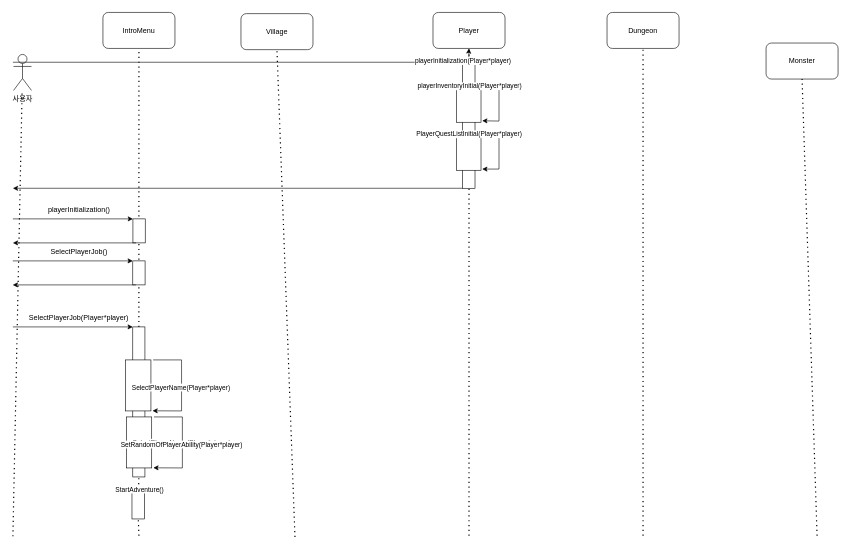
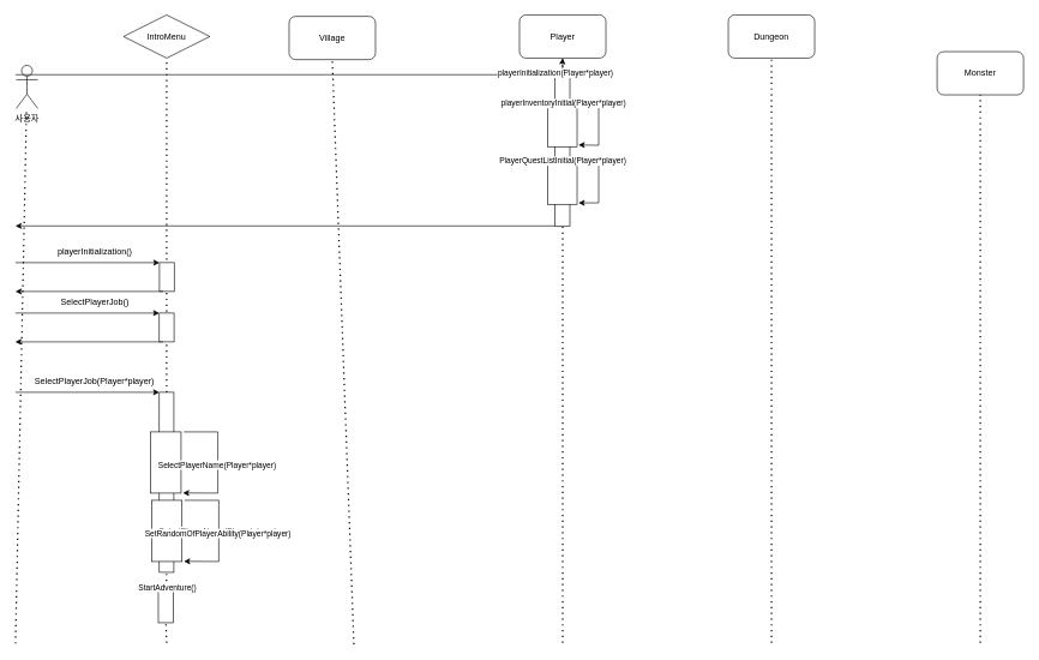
  <mxCell id="0" />
  <mxCell id="1" parent="0" />
  <mxCell id="2" value="사용자" style="shape=umlActor;verticalLabelPosition=bottom;verticalAlign=top;html=1;outlineConnect=0;" vertex="1" parent="1"><mxGeometry x="22" y="90" width="30" height="60" as="geometry" /></mxCell>
- <mxCell id="3" value="IntroMenu" style="rounded=1;whiteSpace=wrap;html=1;" vertex="1" parent="1"><mxGeometry x="171" y="20" width="120" height="60" as="geometry" /></mxCell>
+ <mxCell id="3" value="IntroMenu" style="rhombus;whiteSpace=wrap;html=1;" vertex="1" parent="1"><mxGeometry x="171" y="20" width="120" height="60" as="geometry" /></mxCell>
  <mxCell id="4" value="" style="endArrow=none;dashed=1;html=1;dashPattern=1 3;strokeWidth=2;rounded=0;entryX=0.5;entryY=1;entryDx=0;entryDy=0;" edge="1" parent="1" source="23" target="3"><mxGeometry width="50" height="50" relative="1" as="geometry"><mxPoint x="231" y="892" as="sourcePoint" /><mxPoint x="281" y="311" as="targetPoint" /></mxGeometry></mxCell>
  <mxCell id="5" value="" style="endArrow=none;dashed=1;html=1;dashPattern=1 3;strokeWidth=2;rounded=0;" edge="1" parent="1" target="2"><mxGeometry width="50" height="50" relative="1" as="geometry"><mxPoint x="21" y="893" as="sourcePoint" /><mxPoint x="61" y="143" as="targetPoint" /></mxGeometry></mxCell>
  <mxCell id="6" value="Village" style="rounded=1;whiteSpace=wrap;html=1;" vertex="1" parent="1"><mxGeometry x="401" y="22" width="120" height="60" as="geometry" /></mxCell>
  <mxCell id="7" value="" style="endArrow=none;dashed=1;html=1;dashPattern=1 3;strokeWidth=2;rounded=0;entryX=0.5;entryY=1;entryDx=0;entryDy=0;" edge="1" parent="1" target="6"><mxGeometry width="50" height="50" relative="1" as="geometry"><mxPoint x="491" y="894" as="sourcePoint" /><mxPoint x="541" y="313" as="targetPoint" /></mxGeometry></mxCell>
  <mxCell id="8" value="Dungeon" style="rounded=1;whiteSpace=wrap;html=1;" vertex="1" parent="1"><mxGeometry x="1011" y="20" width="120" height="60" as="geometry" /></mxCell>
  <mxCell id="9" value="" style="endArrow=none;dashed=1;html=1;dashPattern=1 3;strokeWidth=2;rounded=0;entryX=0.5;entryY=1;entryDx=0;entryDy=0;" edge="1" parent="1" target="8"><mxGeometry width="50" height="50" relative="1" as="geometry"><mxPoint x="1071" y="892" as="sourcePoint" /><mxPoint x="1121" y="311" as="targetPoint" /></mxGeometry></mxCell>
  <mxCell id="10" value="Player" style="rounded=1;whiteSpace=wrap;html=1;" vertex="1" parent="1"><mxGeometry x="721" y="20" width="120" height="60" as="geometry" /></mxCell>
  <mxCell id="11" value="" style="endArrow=none;dashed=1;html=1;dashPattern=1 3;strokeWidth=2;rounded=0;entryX=0.5;entryY=1;entryDx=0;entryDy=0;" edge="1" parent="1" target="10"><mxGeometry width="50" height="50" relative="1" as="geometry"><mxPoint x="781" y="892" as="sourcePoint" /><mxPoint x="831" y="311" as="targetPoint" /></mxGeometry></mxCell>
- <mxCell id="12" value="Monster" style="rounded=1;whiteSpace=wrap;html=1;" vertex="1" parent="1"><mxGeometry x="1276" y="71" width="120" height="60" as="geometry" /></mxCell>
+ <mxCell id="12" value="Monster" style="rounded=1;whiteSpace=wrap;html=1;" vertex="1" parent="1"><mxGeometry x="1301" y="71" width="120" height="60" as="geometry" /></mxCell>
  <mxCell id="13" value="" style="endArrow=none;dashed=1;html=1;dashPattern=1 3;strokeWidth=2;rounded=0;entryX=0.5;entryY=1;entryDx=0;entryDy=0;" edge="1" parent="1" target="12"><mxGeometry width="50" height="50" relative="1" as="geometry"><mxPoint x="1361" y="892" as="sourcePoint" /><mxPoint x="1411" y="311" as="targetPoint" /></mxGeometry></mxCell>
  <mxCell id="14" value="" style="rounded=0;whiteSpace=wrap;html=1;" vertex="1" parent="1"><mxGeometry x="221" y="364" width="20.5" height="40" as="geometry" /></mxCell>
  <mxCell id="15" value="" style="endArrow=classic;html=1;rounded=0;entryX=0;entryY=0;entryDx=0;entryDy=0;" edge="1" parent="1" target="14"><mxGeometry width="50" height="50" relative="1" as="geometry"><mxPoint x="21" y="364" as="sourcePoint" /><mxPoint x="171" y="494" as="targetPoint" /></mxGeometry></mxCell>
  <mxCell id="16" value="playerInitialization()" style="text;html=1;align=center;verticalAlign=middle;resizable=0;points=[];autosize=1;strokeColor=none;fillColor=none;" vertex="1" parent="1"><mxGeometry x="65.75" y="334" width="130" height="30" as="geometry" /></mxCell>
  <mxCell id="17" value="" style="endArrow=classic;html=1;rounded=0;exitX=0.25;exitY=1;exitDx=0;exitDy=0;" edge="1" parent="1" source="14"><mxGeometry width="50" height="50" relative="1" as="geometry"><mxPoint x="171" y="494" as="sourcePoint" /><mxPoint x="21" y="404" as="targetPoint" /></mxGeometry></mxCell>
  <mxCell id="18" value="" style="rounded=0;whiteSpace=wrap;html=1;" vertex="1" parent="1"><mxGeometry x="220.75" y="434" width="20.5" height="40" as="geometry" /></mxCell>
  <mxCell id="19" value="" style="endArrow=classic;html=1;rounded=0;entryX=0;entryY=0;entryDx=0;entryDy=0;" edge="1" parent="1" target="18"><mxGeometry width="50" height="50" relative="1" as="geometry"><mxPoint x="20.75" y="434" as="sourcePoint" /><mxPoint x="170.75" y="564" as="targetPoint" /></mxGeometry></mxCell>
  <mxCell id="20" value="SelectPlayerJob()" style="text;html=1;align=center;verticalAlign=middle;resizable=0;points=[];autosize=1;strokeColor=none;fillColor=none;" vertex="1" parent="1"><mxGeometry x="55.75" y="404" width="150" height="30" as="geometry" /></mxCell>
  <mxCell id="21" value="" style="endArrow=classic;html=1;rounded=0;exitX=0.25;exitY=1;exitDx=0;exitDy=0;" edge="1" parent="1" source="18"><mxGeometry width="50" height="50" relative="1" as="geometry"><mxPoint x="170.75" y="564" as="sourcePoint" /><mxPoint x="20.75" y="474" as="targetPoint" /></mxGeometry></mxCell>
  <mxCell id="22" value="" style="endArrow=none;dashed=1;html=1;dashPattern=1 3;strokeWidth=2;rounded=0;entryX=0.5;entryY=1;entryDx=0;entryDy=0;" edge="1" parent="1" source="34" target="23"><mxGeometry width="50" height="50" relative="1" as="geometry"><mxPoint x="231" y="1083" as="sourcePoint" /><mxPoint x="231" y="322" as="targetPoint" /></mxGeometry></mxCell>
  <mxCell id="23" value="" style="rounded=0;whiteSpace=wrap;html=1;" vertex="1" parent="1"><mxGeometry x="220.75" y="544" width="20.25" height="250" as="geometry" /></mxCell>
  <mxCell id="24" value="" style="endArrow=classic;html=1;rounded=0;entryX=0;entryY=0;entryDx=0;entryDy=0;" edge="1" parent="1" target="23"><mxGeometry width="50" height="50" relative="1" as="geometry"><mxPoint x="21" y="544" as="sourcePoint" /><mxPoint x="211" y="624" as="targetPoint" /></mxGeometry></mxCell>
  <mxCell id="25" value="SelectPlayerJob(Player*player)" style="text;html=1;align=center;verticalAlign=middle;whiteSpace=wrap;rounded=0;" vertex="1" parent="1"><mxGeometry x="100.75" y="514" width="60" height="30" as="geometry" /></mxCell>
  <mxCell id="26" value="" style="rounded=0;whiteSpace=wrap;html=1;" vertex="1" parent="1"><mxGeometry x="208.88" y="599" width="42.12" height="85" as="geometry" /></mxCell>
  <mxCell id="27" value="" style="endArrow=classic;html=1;rounded=0;entryX=0.977;entryY=0.942;entryDx=0;entryDy=0;exitX=1;exitY=0;exitDx=0;exitDy=0;entryPerimeter=0;" edge="1" parent="1"><mxGeometry width="50" height="50" relative="1" as="geometry"><mxPoint x="254.66" y="599" as="sourcePoint" /><mxPoint x="253.631" y="683.78" as="targetPoint" /><Array as="points"><mxPoint x="302.03" y="599" /><mxPoint x="302.03" y="684" /></Array></mxGeometry></mxCell>
  <mxCell id="28" value="SelectPlayerName(Player*player)" style="edgeLabel;html=1;align=center;verticalAlign=middle;resizable=0;points=[];" vertex="1" connectable="0" parent="27"><mxGeometry x="0.19" y="-2" relative="1" as="geometry"><mxPoint y="-15" as="offset" /></mxGeometry></mxCell>
  <mxCell id="29" value="" style="rounded=0;whiteSpace=wrap;html=1;" vertex="1" parent="1"><mxGeometry x="210.19" y="694" width="42.12" height="85" as="geometry" /></mxCell>
  <mxCell id="30" value="SelectPlayerName(Player*player)" style="edgeLabel;html=1;align=center;verticalAlign=middle;resizable=0;points=[];" vertex="1" connectable="0" parent="1"><mxGeometry x="301" y="736.503" as="geometry" /></mxCell>
  <mxCell id="31" value="" style="endArrow=classic;html=1;rounded=0;entryX=0.977;entryY=0.942;entryDx=0;entryDy=0;exitX=1;exitY=0;exitDx=0;exitDy=0;entryPerimeter=0;" edge="1" parent="1"><mxGeometry width="50" height="50" relative="1" as="geometry"><mxPoint x="256.03" y="694" as="sourcePoint" /><mxPoint x="255.001" y="778.78" as="targetPoint" /><Array as="points"><mxPoint x="303.4" y="694" /><mxPoint x="303.4" y="779" /></Array></mxGeometry></mxCell>
  <mxCell id="32" value="SetRandomOfPlayerAbility(Player*player)" style="edgeLabel;html=1;align=center;verticalAlign=middle;resizable=0;points=[];" vertex="1" connectable="0" parent="31"><mxGeometry x="0.19" y="-2" relative="1" as="geometry"><mxPoint y="-15" as="offset" /></mxGeometry></mxCell>
  <mxCell id="33" value="" style="endArrow=none;dashed=1;html=1;dashPattern=1 3;strokeWidth=2;rounded=0;entryX=0.5;entryY=1;entryDx=0;entryDy=0;" edge="1" parent="1" target="34"><mxGeometry width="50" height="50" relative="1" as="geometry"><mxPoint x="231" y="892" as="sourcePoint" /><mxPoint x="231" y="603" as="targetPoint" /></mxGeometry></mxCell>
  <mxCell id="34" value="" style="rounded=0;whiteSpace=wrap;html=1;" vertex="1" parent="1"><mxGeometry x="219.41" y="814" width="21.06" height="50" as="geometry" /></mxCell>
  <mxCell id="35" value="StartAdventure()" style="edgeLabel;html=1;align=center;verticalAlign=middle;resizable=0;points=[];" vertex="1" connectable="0" parent="1"><mxGeometry x="231.25" y="814.003" as="geometry" /></mxCell>
  <mxCell id="36" value="" style="edgeStyle=orthogonalEdgeStyle;rounded=0;orthogonalLoop=1;jettySize=auto;html=1;" edge="1" parent="1" source="37" target="10"><mxGeometry relative="1" as="geometry" /></mxCell>
  <mxCell id="37" value="" style="rounded=0;whiteSpace=wrap;html=1;" vertex="1" parent="1"><mxGeometry x="770.47" y="103" width="20.53" height="210" as="geometry" /></mxCell>
  <mxCell id="38" value="" style="endArrow=classic;html=1;rounded=0;entryX=0;entryY=0;entryDx=0;entryDy=0;" edge="1" parent="1" target="37"><mxGeometry width="50" height="50" relative="1" as="geometry"><mxPoint x="21" y="103" as="sourcePoint" /><mxPoint x="81" y="73" as="targetPoint" /></mxGeometry></mxCell>
  <mxCell id="39" value="playerInitialization(Player*player)" style="edgeLabel;html=1;align=center;verticalAlign=middle;resizable=0;points=[];" vertex="1" connectable="0" parent="1"><mxGeometry x="770.47" y="100.997" as="geometry" /></mxCell>
  <mxCell id="40" value="" style="rounded=0;whiteSpace=wrap;html=1;" vertex="1" parent="1"><mxGeometry x="760.47" y="143" width="40.53" height="60" as="geometry" /></mxCell>
  <mxCell id="41" value="" style="endArrow=classic;html=1;rounded=0;entryX=1.049;entryY=0.959;entryDx=0;entryDy=0;entryPerimeter=0;" edge="1" parent="1" target="40"><mxGeometry width="50" height="50" relative="1" as="geometry"><mxPoint x="801" y="143" as="sourcePoint" /><mxPoint x="841" y="193" as="targetPoint" /><Array as="points"><mxPoint x="831" y="143" /><mxPoint x="831" y="201" /></Array></mxGeometry></mxCell>
  <mxCell id="42" value="playerInventoryInitial(Player*player)" style="edgeLabel;html=1;align=center;verticalAlign=middle;resizable=0;points=[];" vertex="1" connectable="0" parent="1"><mxGeometry x="781" y="142.997" as="geometry" /></mxCell>
  <mxCell id="43" value="" style="rounded=0;whiteSpace=wrap;html=1;" vertex="1" parent="1"><mxGeometry x="760.47" y="223" width="40.53" height="60" as="geometry" /></mxCell>
  <mxCell id="44" value="" style="endArrow=classic;html=1;rounded=0;entryX=1.049;entryY=0.959;entryDx=0;entryDy=0;entryPerimeter=0;" edge="1" parent="1"><mxGeometry width="50" height="50" relative="1" as="geometry"><mxPoint x="801" y="223" as="sourcePoint" /><mxPoint x="803" y="281" as="targetPoint" /><Array as="points"><mxPoint x="831" y="223" /><mxPoint x="831" y="281" /></Array></mxGeometry></mxCell>
  <mxCell id="45" value="&lt;div style=&quot;text-align: center;&quot;&gt;&lt;span style=&quot;color: rgba(0, 0, 0, 0); font-family: monospace; font-size: 0px; text-align: start; background-color: rgb(251, 251, 251);&quot;&gt;%3CmxGraphModel%3E%3Croot%3E%3CmxCell%20id%3D%220%22%2F%3E%3CmxCell%20id%3D%221%22%20parent%3D%220%22%2F%3E%3CmxCell%20id%3D%222%22%20value%3D%22playerInventoryInitial(Player*player)%22%20style%3D%22edgeLabel%3Bhtml%3D1%3Balign%3Dcenter%3BverticalAlign%3Dmiddle%3Bresizable%3D0%3Bpoints%3D%5B%5D%3B%22%20vertex%3D%221%22%20connectable%3D%220%22%20parent%3D%221%22%3E%3CmxGeometry%20x%3D%23000.0%22%20y%3D%22319.997%22%20as%3D%22geometry%22%2F%3E%3C%2FmxCell%3E%3C%2Froot%3E%3C%2FmxGraphModel%3E&lt;/span&gt;&lt;font face=&quot;monospace&quot;&gt;&lt;span style=&quot;color: rgba(0, 0, 0, 0); font-size: 0px;&quot;&gt;playerQuestListInitia&lt;/span&gt;&lt;font color=&quot;#ba0000&quot;&gt;&lt;span style=&quot;font-size: 0px;&quot;&gt;playerQuestListInitial&lt;/span&gt;&lt;/font&gt;&lt;span style=&quot;color: rgba(0, 0, 0, 0); font-size: 0px;&quot;&gt;lㅔㅔ[ㅔ&lt;/span&gt;&lt;/font&gt;PlayerQuestListInitial(Player*player)&lt;/div&gt;" style="edgeLabel;html=1;align=center;verticalAlign=middle;resizable=0;points=[];" vertex="1" connectable="0" parent="1"><mxGeometry x="780.74" y="222.997" as="geometry" /></mxCell>
  <mxCell id="46" value="" style="endArrow=classic;html=1;rounded=0;exitX=0;exitY=1;exitDx=0;exitDy=0;" edge="1" parent="1" source="37"><mxGeometry width="50" height="50" relative="1" as="geometry"><mxPoint x="331" y="343" as="sourcePoint" /><mxPoint x="21" y="313" as="targetPoint" /></mxGeometry></mxCell>
